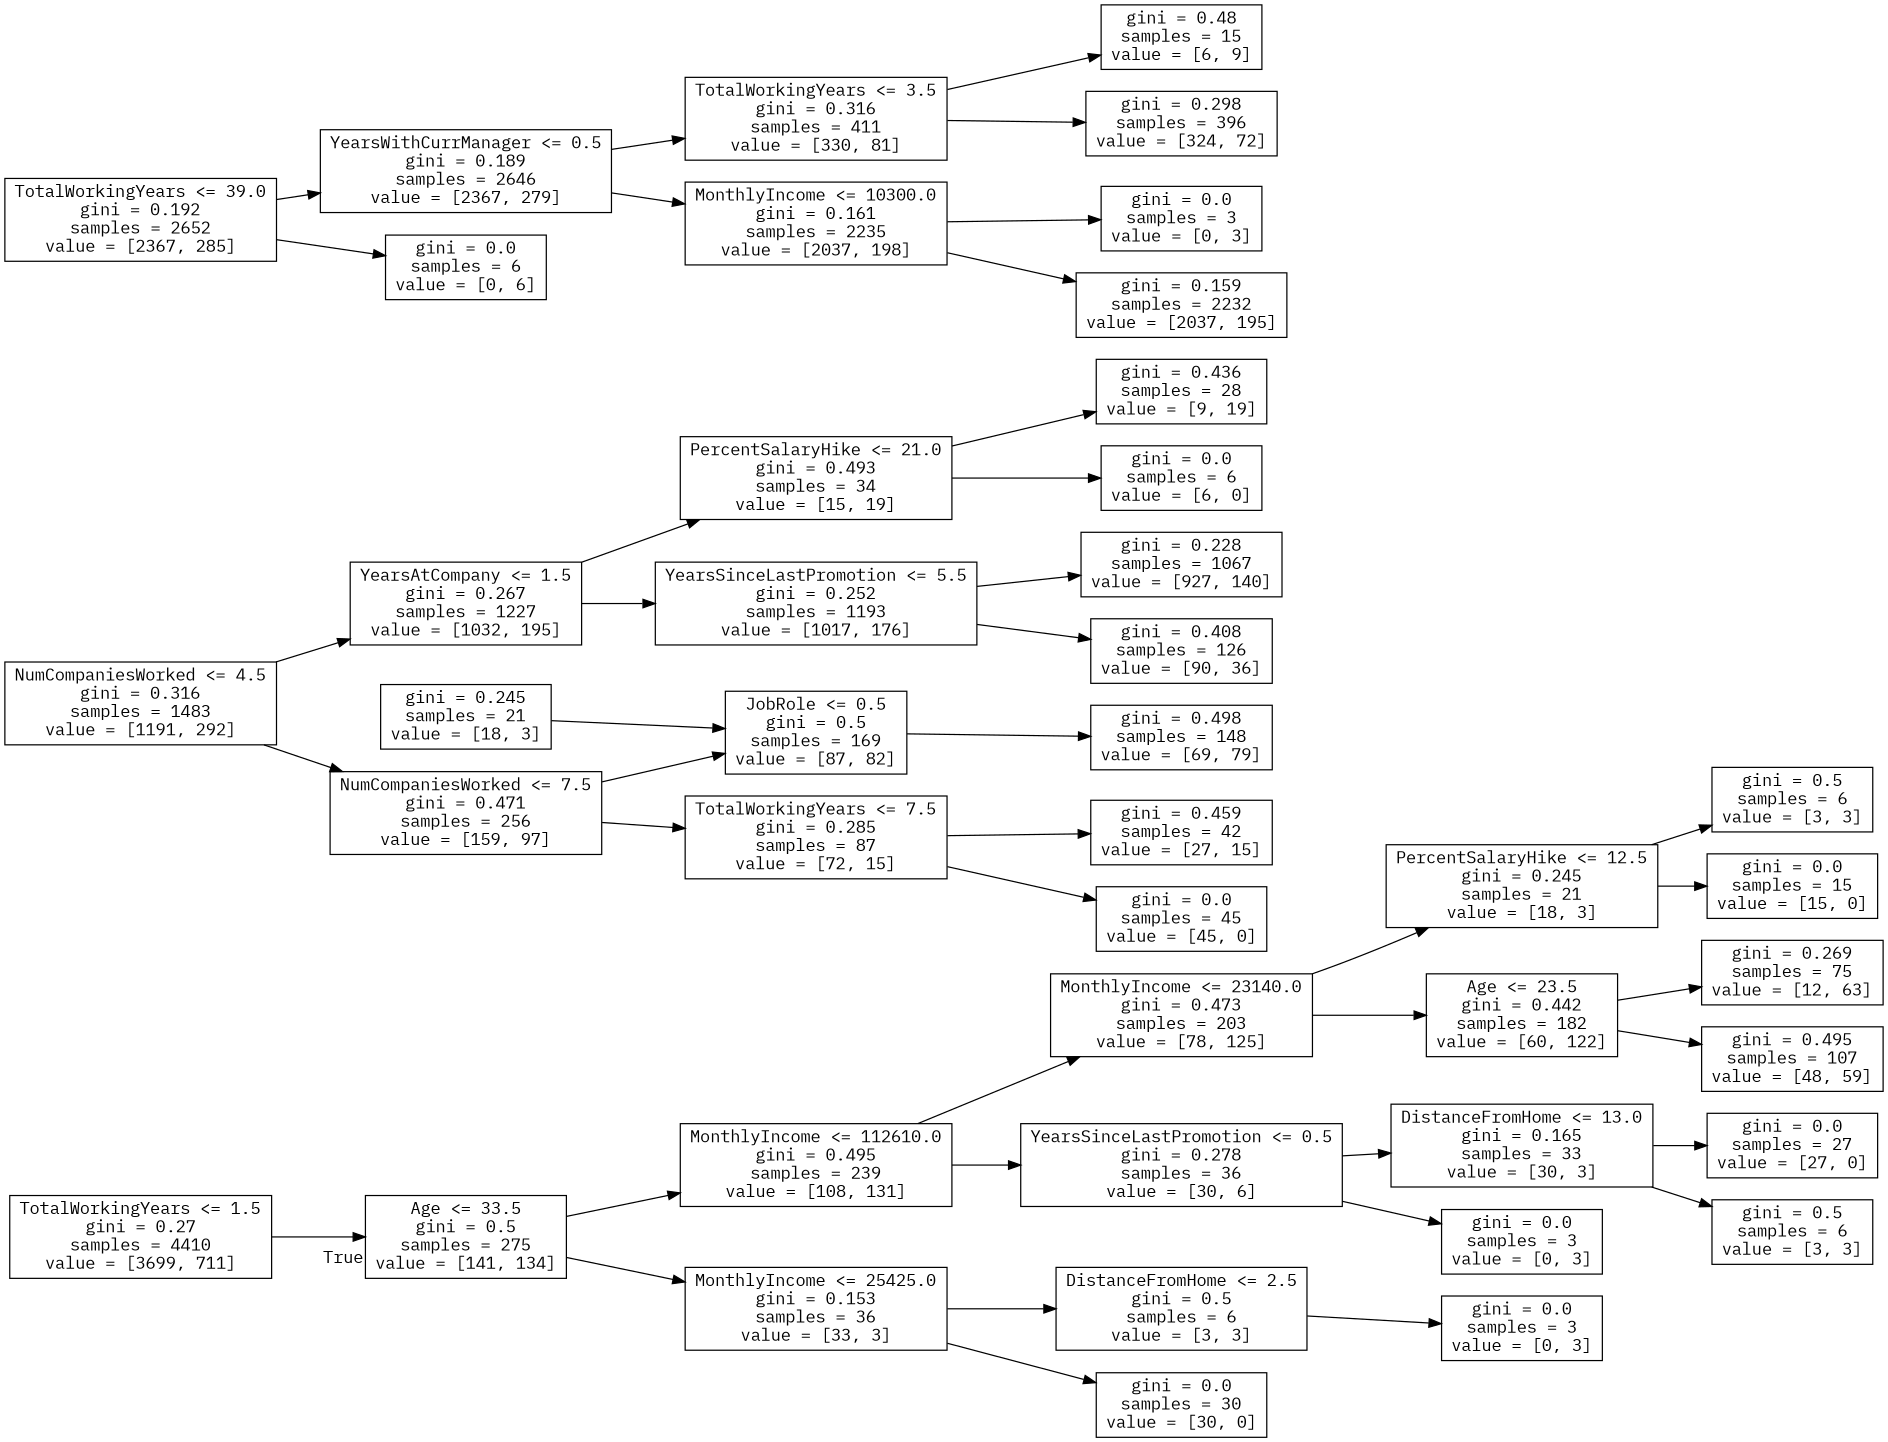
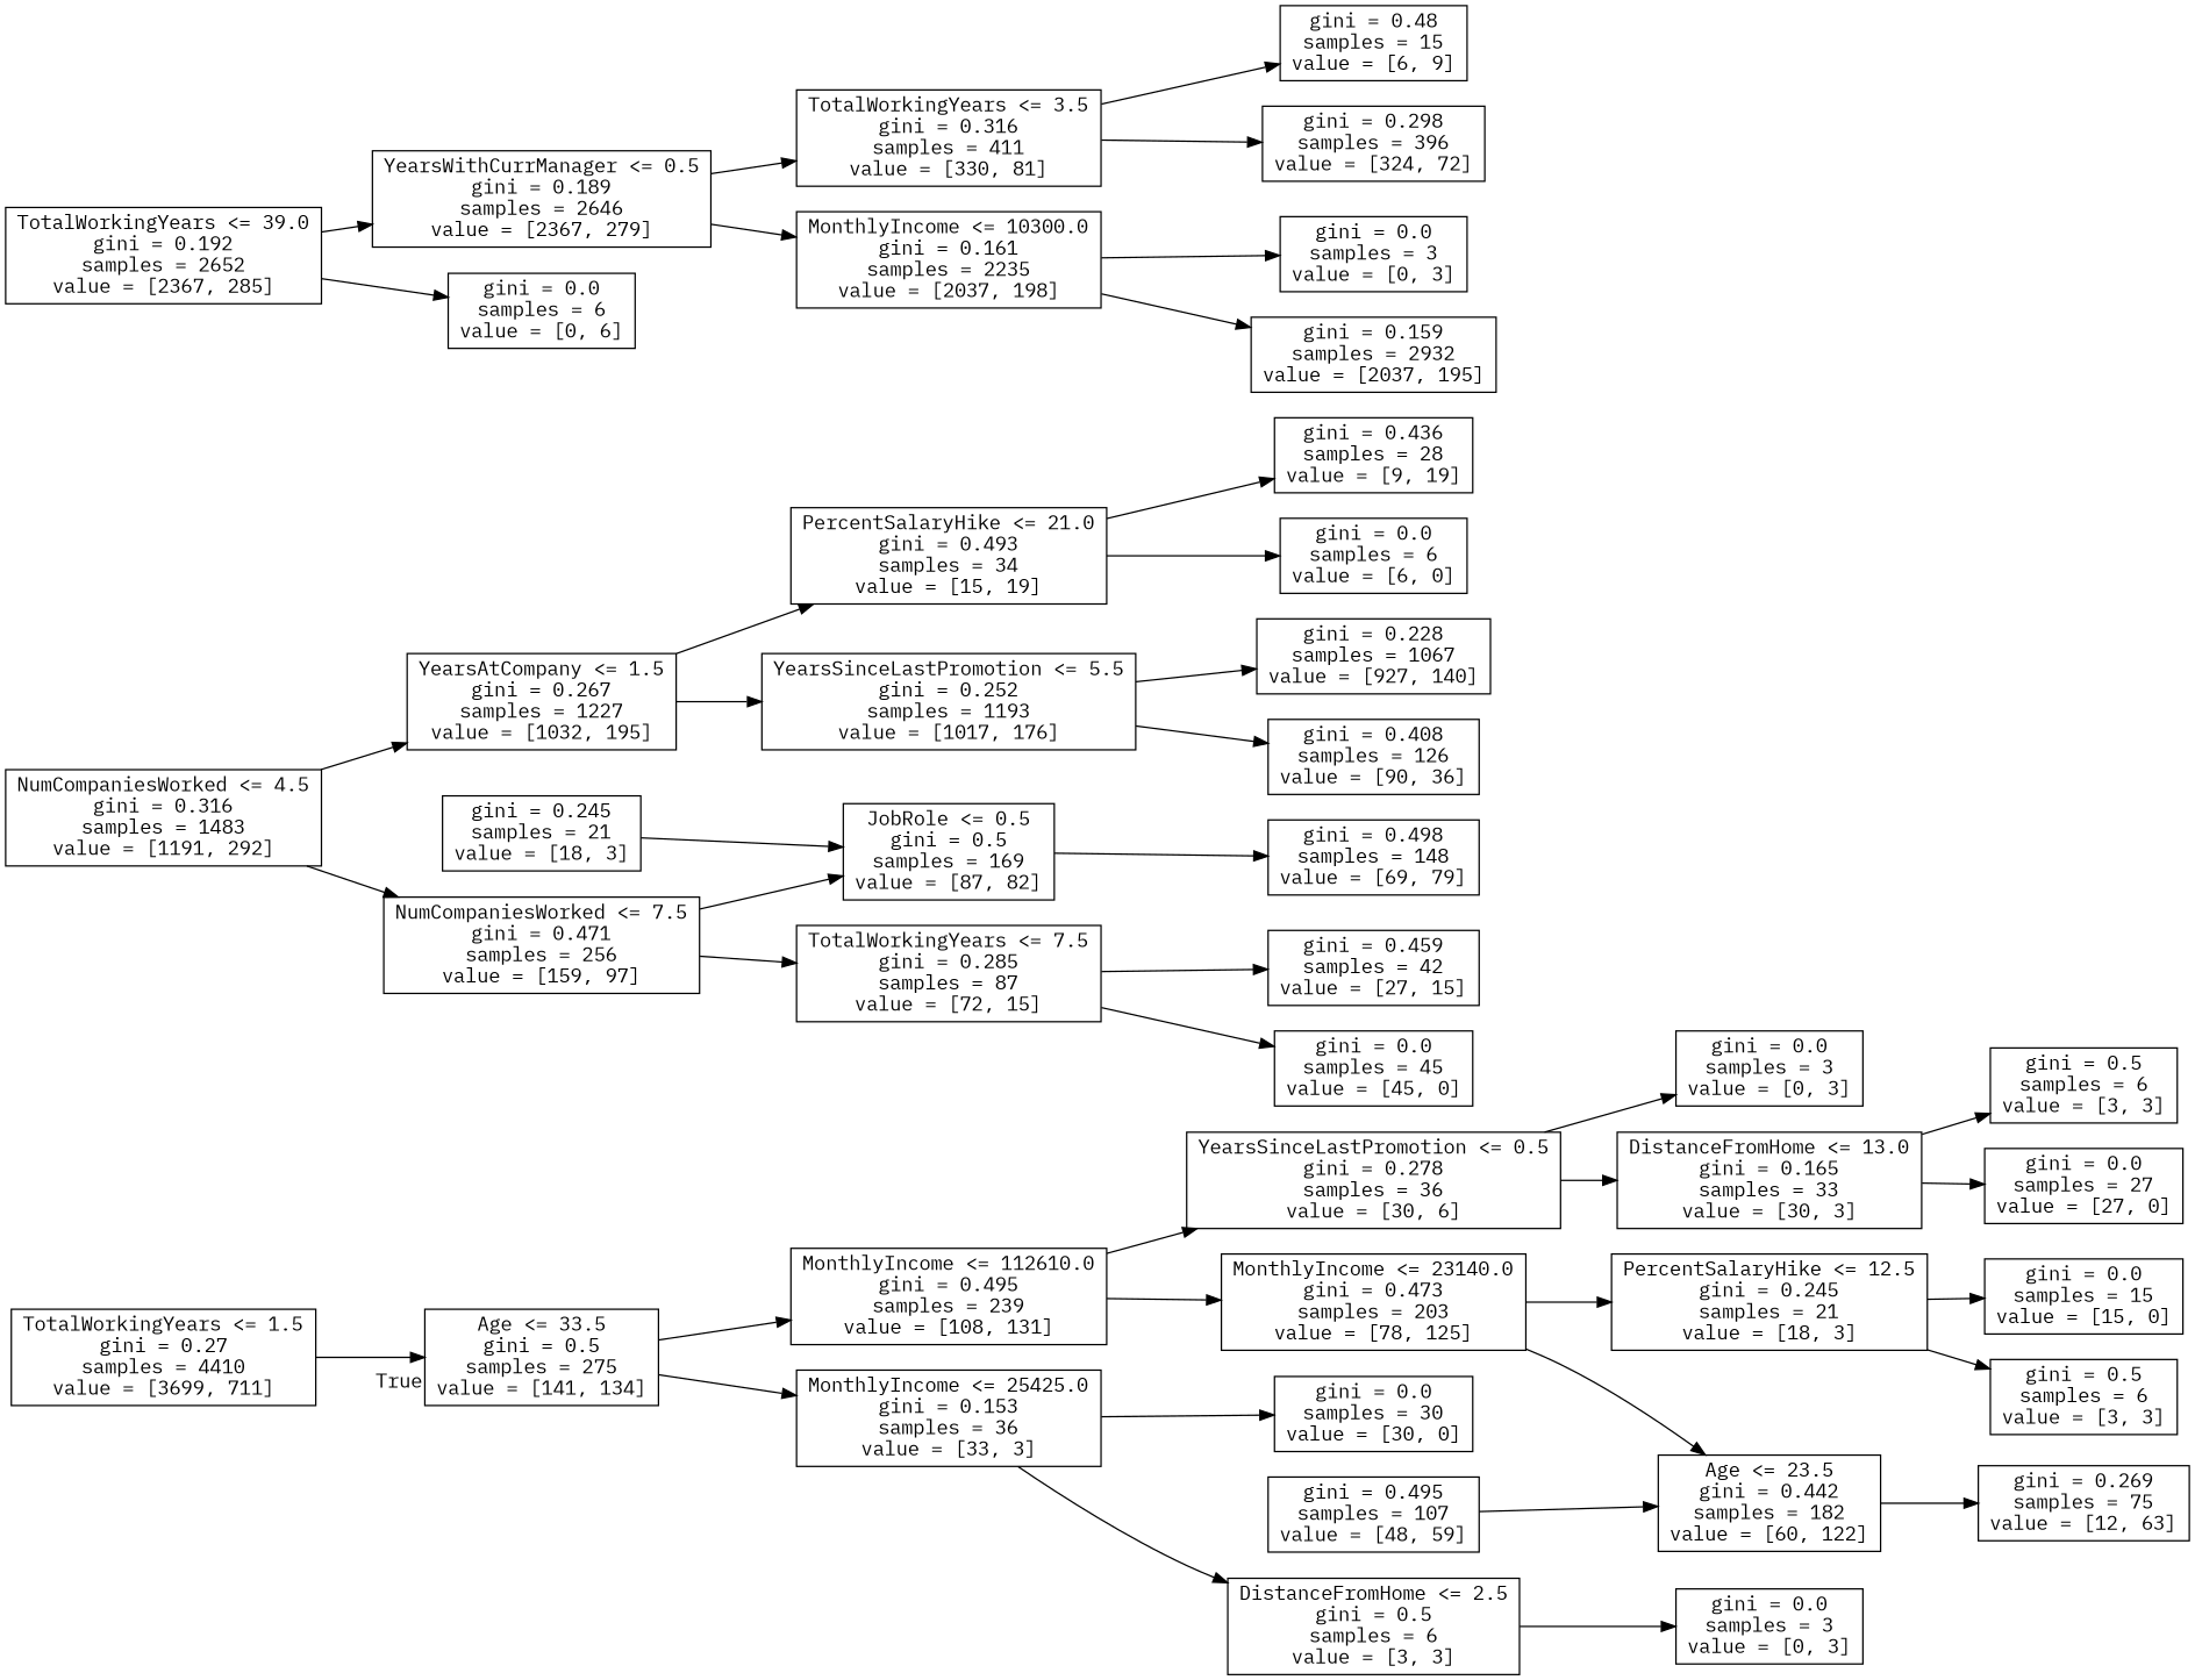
  digraph {
    fontname="IBM Plex Mono"
    rankdir=LR
    node [fontname="IBM Plex Mono" shape=box]
    edge [fontname="IBM Plex Mono"]
    n1 [label="TotalWorkingYears <= 1.5\ngini = 0.27\nsamples = 4410\nvalue = [3699, 711]"]
    n2 [label="Age <= 33.5\ngini = 0.5\nsamples = 275\nvalue = [141, 134]"]
    n3 [label="MonthlyIncome <= 112610.0\ngini = 0.495\nsamples = 239\nvalue = [108, 131]"]
    n4 [label="MonthlyIncome <= 25425.0\ngini = 0.153\nsamples = 36\nvalue = [33, 3]"]
    n5 [label="MonthlyIncome <= 23140.0\ngini = 0.473\nsamples = 203\nvalue = [78, 125]"]
    n6 [label="YearsSinceLastPromotion <= 0.5\ngini = 0.278\nsamples = 36\nvalue = [30, 6]"]
    n7 [label="DistanceFromHome <= 2.5\ngini = 0.5\nsamples = 6\nvalue = [3, 3]"]
    n8 [label="gini = 0.0\nsamples = 30\nvalue = [30, 0]"]
    n9 [label="PercentSalaryHike <= 12.5\ngini = 0.245\nsamples = 21\nvalue = [18, 3]"]
    n10 [label="Age <= 23.5\ngini = 0.442\nsamples = 182\nvalue = [60, 122]"]
    n11 [label="DistanceFromHome <= 13.0\ngini = 0.165\nsamples = 33\nvalue = [30, 3]"]
    n12 [label="gini = 0.0\nsamples = 3\nvalue = [0, 3]"]
    n13 [label="gini = 0.5\nsamples = 6\nvalue = [3, 3]"]
    n14 [label="gini = 0.0\nsamples = 15\nvalue = [15, 0]"]
    n15 [label="gini = 0.269\nsamples = 75\nvalue = [12, 63]"]
    n16 [label="gini = 0.495\nsamples = 107\nvalue = [48, 59]"]
    n17 [label="gini = 0.0\nsamples = 27\nvalue = [27, 0]"]
    n18 [label="gini = 0.5\nsamples = 6\nvalue = [3, 3]"]
    n19 [label="gini = 0.0\nsamples = 3\nvalue = [0, 3]"]
    n20 [label="NumCompaniesWorked <= 4.5\ngini = 0.316\nsamples = 1483\nvalue = [1191, 292]"]
    n21 [label="YearsAtCompany <= 1.5\ngini = 0.267\nsamples = 1227\nvalue = [1032, 195]"]
    n22 [label="NumCompaniesWorked <= 7.5\ngini = 0.471\nsamples = 256\nvalue = [159, 97]"]
    n23 [label="TotalWorkingYears <= 39.0\ngini = 0.192\nsamples = 2652\nvalue = [2367, 285]"]
    n24 [label="YearsWithCurrManager <= 0.5\ngini = 0.189\nsamples = 2646\nvalue = [2367, 279]"]
    n25 [label="gini = 0.0\nsamples = 6\nvalue = [0, 6]"]
    n26 [label="PercentSalaryHike <= 21.0\ngini = 0.493\nsamples = 34\nvalue = [15, 19]"]
    n27 [label="YearsSinceLastPromotion <= 5.5\ngini = 0.252\nsamples = 1193\nvalue = [1017, 176]"]
    n28 [label="JobRole <= 0.5\ngini = 0.5\nsamples = 169\nvalue = [87, 82]"]
    n29 [label="TotalWorkingYears <= 7.5\ngini = 0.285\nsamples = 87\nvalue = [72, 15]"]
    n30 [label="gini = 0.436\nsamples = 28\nvalue = [9, 19]"]
    n31 [label="gini = 0.0\nsamples = 6\nvalue = [6, 0]"]
    n32 [label="gini = 0.228\nsamples = 1067\nvalue = [927, 140]"]
    n33 [label="gini = 0.408\nsamples = 126\nvalue = [90, 36]"]
    n34 [label="gini = 0.498\nsamples = 148\nvalue = [69, 79]"]
    n35 [label="gini = 0.459\nsamples = 42\nvalue = [27, 15]"]
    n36 [label="gini = 0.0\nsamples = 45\nvalue = [45, 0]"]
    n37 [label="gini = 0.245\nsamples = 21\nvalue = [18, 3]"]
    n38 [label="TotalWorkingYears <= 3.5\ngini = 0.316\nsamples = 411\nvalue = [330, 81]"]
    n39 [label="MonthlyIncome <= 10300.0\ngini = 0.161\nsamples = 2235\nvalue = [2037, 198]"]
    n40 [label="gini = 0.48\nsamples = 15\nvalue = [6, 9]"]
    n41 [label="gini = 0.298\nsamples = 396\nvalue = [324, 72]"]
    n42 [label="gini = 0.0\nsamples = 3\nvalue = [0, 3]"]
-   n43 [label="gini = 0.159\nsamples = 2232\nvalue = [2037, 195]"]
+   n43 [label="gini = 0.159\nsamples = 2932\nvalue = [2037, 195]"]
    n1 -> n2 [headlabel=True labelangle=45 labeldistance=2.5]
    n2 -> n3
    n2 -> n4
    n3 -> n5
    n3 -> n6
    n4 -> n7
    n4 -> n8
    n5 -> n9
    n5 -> n10
    n6 -> n11
    n6 -> n12
    n7 -> n19
    n9 -> n13
    n9 -> n14
    n10 -> n15
-   n10 -> n16
+   n16 -> n10
    n11 -> n17
    n11 -> n18
    n20 -> n21
    n20 -> n22
    n21 -> n26
    n21 -> n27
    n22 -> n28
    n22 -> n29
    n23 -> n24
    n23 -> n25
    n24 -> n38
    n24 -> n39
    n26 -> n30
    n26 -> n31
    n27 -> n32
    n27 -> n33
    n28 -> n34
    n29 -> n35
    n29 -> n36
    n37 -> n28
    n38 -> n40
    n38 -> n41
    n39 -> n42
    n39 -> n43
  }
